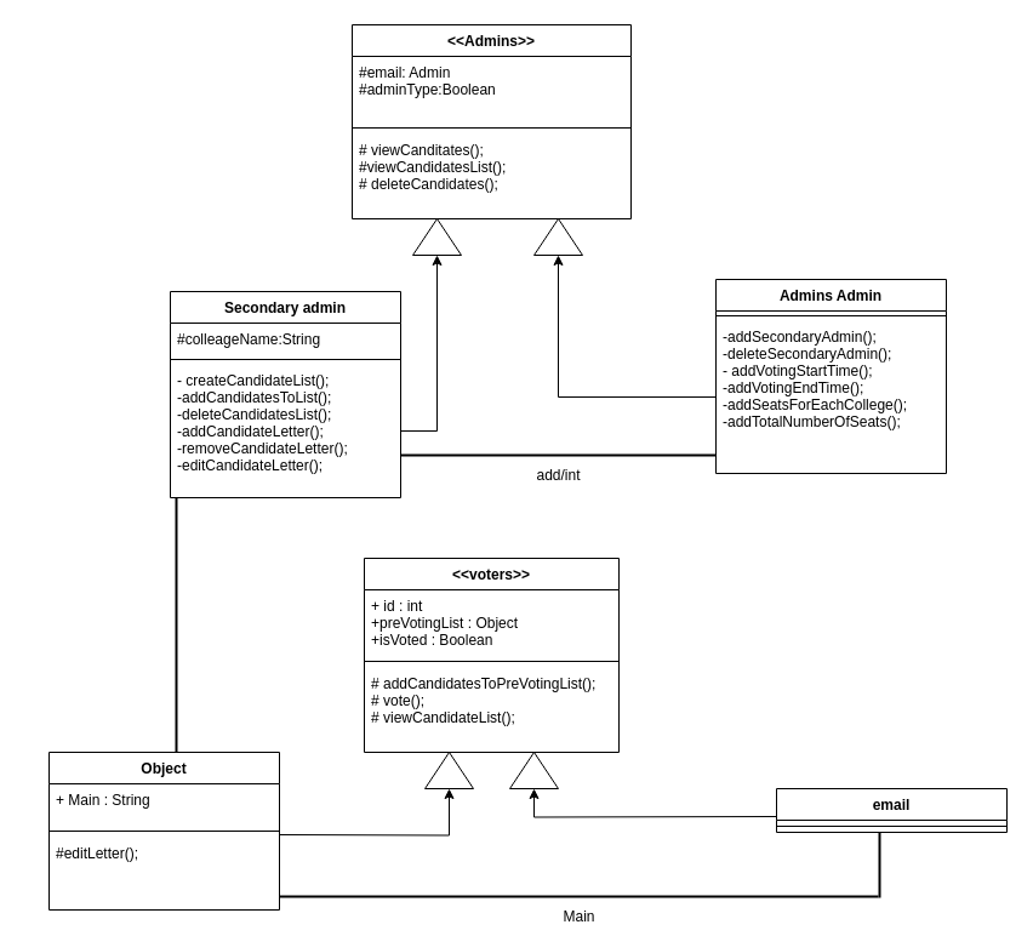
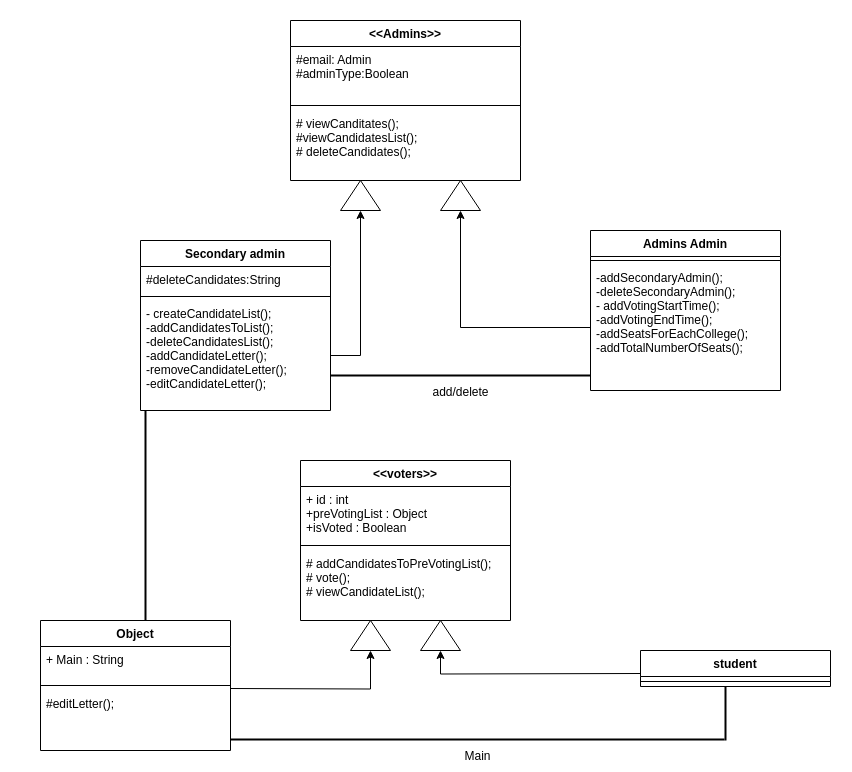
  <mxCell id="0" />
  <mxCell id="1" parent="0" />
  <mxCell id="2" style="edgeStyle=orthogonalEdgeStyle;rounded=0;orthogonalLoop=1;jettySize=auto;html=1;entryX=0.5;entryY=0;entryDx=0;entryDy=0;" parent="1" edge="1"><mxGeometry relative="1" as="geometry"><mxPoint x="745" y="120" as="sourcePoint" /><mxPoint x="745" y="120" as="targetPoint" /></mxGeometry></mxCell>
  <mxCell id="3" value="" style="shape=link;html=1;" parent="1" edge="1"><mxGeometry width="100" relative="1" as="geometry"><mxPoint x="20" y="80" as="sourcePoint" /><mxPoint x="20" y="80" as="targetPoint" /></mxGeometry></mxCell>
  <mxCell id="4" value="&lt;&lt;Admins&gt;&gt;" style="swimlane;fontStyle=1;align=center;verticalAlign=top;childLayout=stackLayout;horizontal=1;startSize=26;horizontalStack=0;resizeParent=1;resizeParentMax=0;resizeLast=0;collapsible=1;marginBottom=0;" vertex="1" parent="1"><mxGeometry x="290" y="20" width="230" height="160" as="geometry" /></mxCell>
  <mxCell id="5" value="#email: Admin&#10;#adminType:Boolean" style="text;strokeColor=none;fillColor=none;align=left;verticalAlign=top;spacingLeft=4;spacingRight=4;overflow=hidden;rotatable=0;points=[[0,0.5],[1,0.5]];portConstraint=eastwest;" vertex="1" parent="4"><mxGeometry y="26" width="230" height="54" as="geometry" /></mxCell>
  <mxCell id="6" value="" style="line;strokeWidth=1;fillColor=none;align=left;verticalAlign=middle;spacingTop=-1;spacingLeft=3;spacingRight=3;rotatable=0;labelPosition=right;points=[];portConstraint=eastwest;" vertex="1" parent="4"><mxGeometry y="80" width="230" height="10" as="geometry" /></mxCell>
  <mxCell id="7" value="# viewCanditates();&#10;#viewCandidatesList();&#10;# deleteCandidates();" style="text;strokeColor=none;fillColor=none;align=left;verticalAlign=top;spacingLeft=4;spacingRight=4;overflow=hidden;rotatable=0;points=[[0,0.5],[1,0.5]];portConstraint=eastwest;" vertex="1" parent="4"><mxGeometry y="90" width="230" height="70" as="geometry" /></mxCell>
  <mxCell id="8" value="Secondary admin" style="swimlane;fontStyle=1;align=center;verticalAlign=top;childLayout=stackLayout;horizontal=1;startSize=26;horizontalStack=0;resizeParent=1;resizeParentMax=0;resizeLast=0;collapsible=1;marginBottom=0;" vertex="1" parent="1"><mxGeometry x="140" y="240" width="190" height="170" as="geometry" /></mxCell>
- <mxCell id="9" value="#colleageName:String" style="text;strokeColor=none;fillColor=none;align=left;verticalAlign=top;spacingLeft=4;spacingRight=4;overflow=hidden;rotatable=0;points=[[0,0.5],[1,0.5]];portConstraint=eastwest;" vertex="1" parent="8"><mxGeometry y="26" width="190" height="26" as="geometry" /></mxCell>
+ <mxCell id="9" value="#deleteCandidates:String" style="text;strokeColor=none;fillColor=none;align=left;verticalAlign=top;spacingLeft=4;spacingRight=4;overflow=hidden;rotatable=0;points=[[0,0.5],[1,0.5]];portConstraint=eastwest;" vertex="1" parent="8"><mxGeometry y="26" width="190" height="26" as="geometry" /></mxCell>
  <mxCell id="10" value="" style="line;strokeWidth=1;fillColor=none;align=left;verticalAlign=middle;spacingTop=-1;spacingLeft=3;spacingRight=3;rotatable=0;labelPosition=right;points=[];portConstraint=eastwest;" vertex="1" parent="8"><mxGeometry y="52" width="190" height="8" as="geometry" /></mxCell>
  <mxCell id="11" value="- createCandidateList();&#10;-addCandidatesToList();&#10;-deleteCandidatesList();&#10;-addCandidateLetter();&#10;-removeCandidateLetter();&#10;-editCandidateLetter();" style="text;strokeColor=none;fillColor=none;align=left;verticalAlign=top;spacingLeft=4;spacingRight=4;overflow=hidden;rotatable=0;points=[[0,0.5],[1,0.5]];portConstraint=eastwest;" vertex="1" parent="8"><mxGeometry y="60" width="190" height="110" as="geometry" /></mxCell>
  <mxCell id="12" value="Admins Admin" style="swimlane;fontStyle=1;align=center;verticalAlign=top;childLayout=stackLayout;horizontal=1;startSize=26;horizontalStack=0;resizeParent=1;resizeParentMax=0;resizeLast=0;collapsible=1;marginBottom=0;" vertex="1" parent="1"><mxGeometry x="590" y="230" width="190" height="160" as="geometry" /></mxCell>
  <mxCell id="13" value="" style="line;strokeWidth=1;fillColor=none;align=left;verticalAlign=middle;spacingTop=-1;spacingLeft=3;spacingRight=3;rotatable=0;labelPosition=right;points=[];portConstraint=eastwest;" vertex="1" parent="12"><mxGeometry y="26" width="190" height="8" as="geometry" /></mxCell>
  <mxCell id="14" value="-addSecondaryAdmin();&#10;-deleteSecondaryAdmin();&#10;- addVotingStartTime();&#10;-addVotingEndTime();&#10;-addSeatsForEachCollege();&#10;-addTotalNumberOfSeats();&#10;" style="text;strokeColor=none;fillColor=none;align=left;verticalAlign=top;spacingLeft=4;spacingRight=4;overflow=hidden;rotatable=0;points=[[0,0.5],[1,0.5]];portConstraint=eastwest;" vertex="1" parent="12"><mxGeometry y="34" width="190" height="126" as="geometry" /></mxCell>
  <mxCell id="15" value="" style="verticalLabelPosition=bottom;verticalAlign=top;html=1;shape=mxgraph.basic.acute_triangle;dx=0.5;" vertex="1" parent="1"><mxGeometry x="340" y="180" width="40" height="30" as="geometry" /></mxCell>
  <mxCell id="16" style="edgeStyle=orthogonalEdgeStyle;rounded=0;orthogonalLoop=1;jettySize=auto;html=1;" edge="1" parent="1" source="11" target="15"><mxGeometry relative="1" as="geometry"><mxPoint x="340" y="270" as="targetPoint" /><mxPoint x="270" y="475" as="sourcePoint" /></mxGeometry></mxCell>
  <mxCell id="17" value="" style="verticalLabelPosition=bottom;verticalAlign=top;html=1;shape=mxgraph.basic.acute_triangle;dx=0.5;" vertex="1" parent="1"><mxGeometry x="440" y="180" width="40" height="30" as="geometry" /></mxCell>
  <mxCell id="18" value="&lt;&lt;voters&gt;&gt;" style="swimlane;fontStyle=1;align=center;verticalAlign=top;childLayout=stackLayout;horizontal=1;startSize=26;horizontalStack=0;resizeParent=1;resizeParentMax=0;resizeLast=0;collapsible=1;marginBottom=0;" vertex="1" parent="1"><mxGeometry x="300" y="460" width="210" height="160" as="geometry" /></mxCell>
  <mxCell id="19" value="+ id : int&#10;+preVotingList : Object&#10;+isVoted : Boolean&#10;" style="text;strokeColor=none;fillColor=none;align=left;verticalAlign=top;spacingLeft=4;spacingRight=4;overflow=hidden;rotatable=0;points=[[0,0.5],[1,0.5]];portConstraint=eastwest;" vertex="1" parent="18"><mxGeometry y="26" width="210" height="54" as="geometry" /></mxCell>
  <mxCell id="20" value="" style="line;strokeWidth=1;fillColor=none;align=left;verticalAlign=middle;spacingTop=-1;spacingLeft=3;spacingRight=3;rotatable=0;labelPosition=right;points=[];portConstraint=eastwest;" vertex="1" parent="18"><mxGeometry y="80" width="210" height="10" as="geometry" /></mxCell>
  <mxCell id="21" value="# addCandidatesToPreVotingList();&#10;# vote();&#10;# viewCandidateList();" style="text;strokeColor=none;fillColor=none;align=left;verticalAlign=top;spacingLeft=4;spacingRight=4;overflow=hidden;rotatable=0;points=[[0,0.5],[1,0.5]];portConstraint=eastwest;" vertex="1" parent="18"><mxGeometry y="90" width="210" height="70" as="geometry" /></mxCell>
  <mxCell id="22" style="edgeStyle=orthogonalEdgeStyle;rounded=0;orthogonalLoop=1;jettySize=auto;html=1;entryX=0.5;entryY=1;entryDx=0;entryDy=0;entryPerimeter=0;" edge="1" parent="1" source="14" target="17"><mxGeometry relative="1" as="geometry" /></mxCell>
  <mxCell id="23" value="" style="verticalLabelPosition=bottom;verticalAlign=top;html=1;shape=mxgraph.basic.acute_triangle;dx=0.5;" vertex="1" parent="1"><mxGeometry x="350" y="620" width="40" height="30" as="geometry" /></mxCell>
  <mxCell id="24" style="edgeStyle=orthogonalEdgeStyle;rounded=0;orthogonalLoop=1;jettySize=auto;html=1;entryX=0.5;entryY=1;entryDx=0;entryDy=0;entryPerimeter=0;" edge="1" parent="1" target="23"><mxGeometry relative="1" as="geometry"><mxPoint x="270" y="650" as="targetPoint" /><mxPoint x="230" y="688" as="sourcePoint" /></mxGeometry></mxCell>
- <mxCell id="25" value="email" style="swimlane;fontStyle=1;align=center;verticalAlign=top;childLayout=stackLayout;horizontal=1;startSize=26;horizontalStack=0;resizeParent=1;resizeParentMax=0;resizeLast=0;collapsible=1;marginBottom=0;" vertex="1" parent="1"><mxGeometry x="640" y="650" width="190" height="36" as="geometry" /></mxCell>
+ <mxCell id="25" value="student" style="swimlane;fontStyle=1;align=center;verticalAlign=top;childLayout=stackLayout;horizontal=1;startSize=26;horizontalStack=0;resizeParent=1;resizeParentMax=0;resizeLast=0;collapsible=1;marginBottom=0;" vertex="1" parent="1"><mxGeometry x="640" y="650" width="190" height="36" as="geometry" /></mxCell>
  <mxCell id="26" value="" style="line;strokeWidth=1;fillColor=none;align=left;verticalAlign=middle;spacingTop=-1;spacingLeft=3;spacingRight=3;rotatable=0;labelPosition=right;points=[];portConstraint=eastwest;" vertex="1" parent="25"><mxGeometry y="26" width="190" height="10" as="geometry" /></mxCell>
  <mxCell id="27" value="" style="verticalLabelPosition=bottom;verticalAlign=top;html=1;shape=mxgraph.basic.acute_triangle;dx=0.5;" vertex="1" parent="1"><mxGeometry x="420" y="620" width="40" height="30" as="geometry" /></mxCell>
  <mxCell id="28" style="edgeStyle=orthogonalEdgeStyle;rounded=0;orthogonalLoop=1;jettySize=auto;html=1;entryX=0.5;entryY=1;entryDx=0;entryDy=0;entryPerimeter=0;" edge="1" parent="1" target="27"><mxGeometry relative="1" as="geometry"><mxPoint x="640" y="673" as="sourcePoint" /></mxGeometry></mxCell>
  <mxCell id="29" value="Object" style="swimlane;fontStyle=1;align=center;verticalAlign=top;childLayout=stackLayout;horizontal=1;startSize=26;horizontalStack=0;resizeParent=1;resizeParentMax=0;resizeLast=0;collapsible=1;marginBottom=0;" vertex="1" parent="1"><mxGeometry x="40" y="620" width="190" height="130" as="geometry" /></mxCell>
  <mxCell id="30" value="+ Main : String" style="text;strokeColor=none;fillColor=none;align=left;verticalAlign=top;spacingLeft=4;spacingRight=4;overflow=hidden;rotatable=0;points=[[0,0.5],[1,0.5]];portConstraint=eastwest;" vertex="1" parent="29"><mxGeometry y="26" width="190" height="34" as="geometry" /></mxCell>
  <mxCell id="31" value="" style="line;strokeWidth=1;fillColor=none;align=left;verticalAlign=middle;spacingTop=-1;spacingLeft=3;spacingRight=3;rotatable=0;labelPosition=right;points=[];portConstraint=eastwest;" vertex="1" parent="29"><mxGeometry y="60" width="190" height="10" as="geometry" /></mxCell>
  <mxCell id="32" value="#editLetter();" style="text;strokeColor=none;fillColor=none;align=left;verticalAlign=top;spacingLeft=4;spacingRight=4;overflow=hidden;rotatable=0;points=[[0,0.5],[1,0.5]];portConstraint=eastwest;" vertex="1" parent="29"><mxGeometry y="70" width="190" height="60" as="geometry" /></mxCell>
- <mxCell id="33" value="add/int" style="line;strokeWidth=2;html=1;" vertex="1" parent="1"><mxGeometry x="330" y="370" width="260" height="10" as="geometry" /></mxCell>
+ <mxCell id="33" value="add/delete" style="line;strokeWidth=2;html=1;" vertex="1" parent="1"><mxGeometry x="330" y="370" width="260" height="10" as="geometry" /></mxCell>
  <mxCell id="34" value="" style="line;strokeWidth=2;direction=south;html=1;" vertex="1" parent="1"><mxGeometry x="140" y="410" width="10" height="210" as="geometry" /></mxCell>
  <mxCell id="35" value="" style="line;strokeWidth=2;direction=south;html=1;" vertex="1" parent="1"><mxGeometry x="720" y="686" width="10" height="54" as="geometry" /></mxCell>
  <mxCell id="36" value="Main" style="line;strokeWidth=2;html=1;" vertex="1" parent="1"><mxGeometry x="230" y="734" width="494" height="10" as="geometry" /></mxCell>
